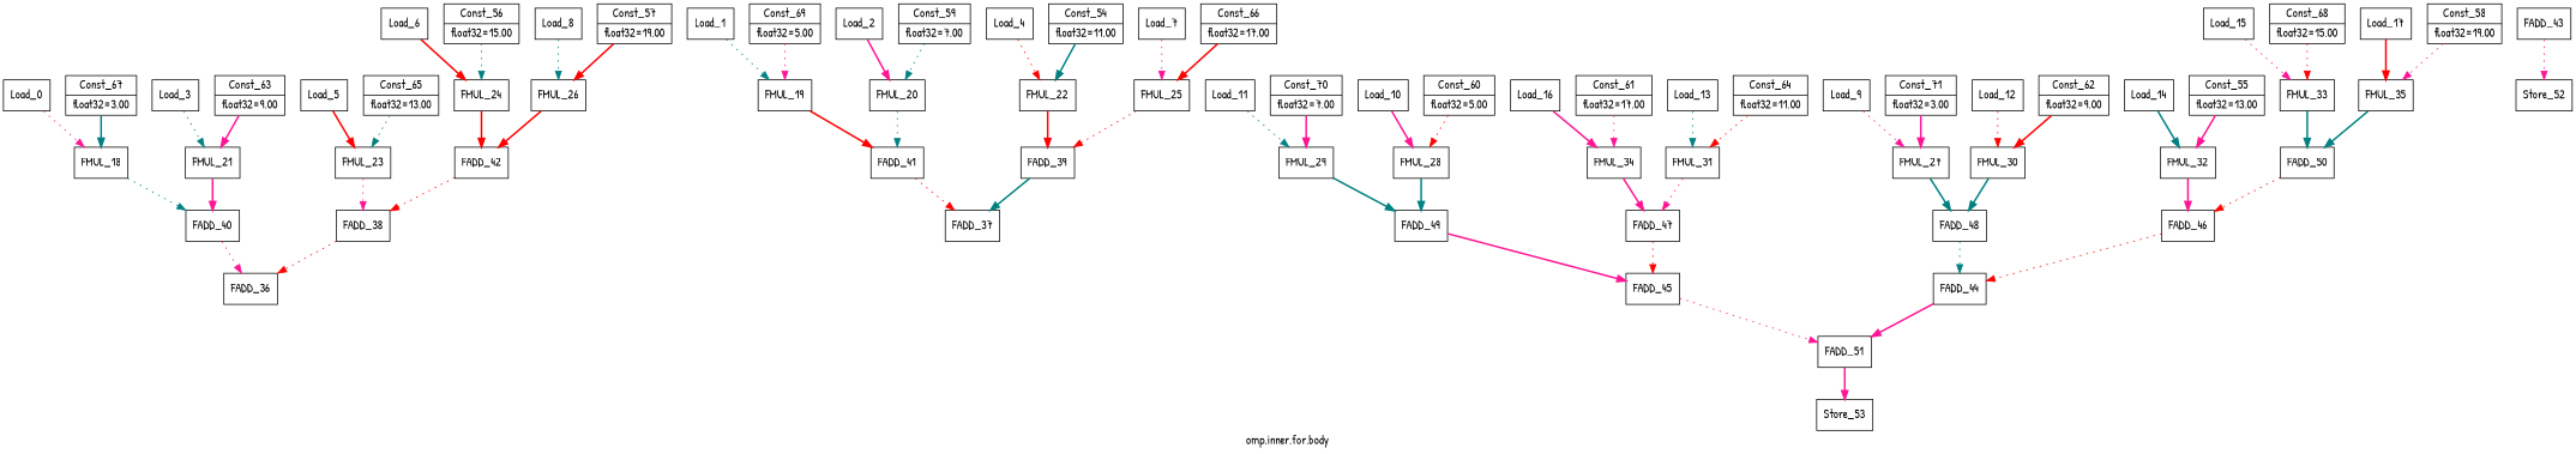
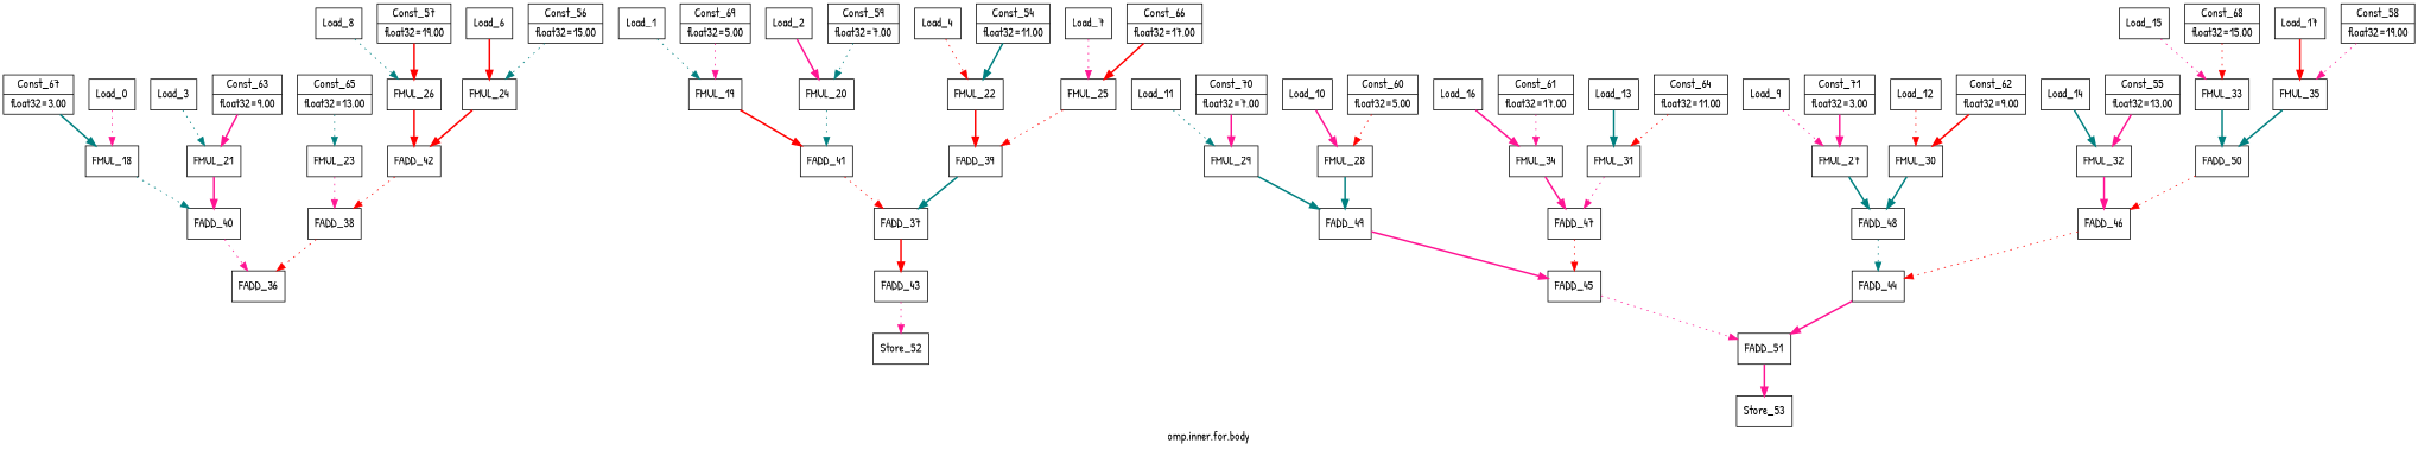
  strict digraph {
    fontname="Patrick Hand"
    label="omp.inner.for.body"
    node [fontname="Patrick Hand" opcode=input shape=record]
    edge [color=deeppink driver=outPinA fontname="Patrick Hand" load=inPinA style=bold]
    n1 [label="{Load_0}"]
    n2 [label="{FMUL_18}" opcode=FMUL type=op]
    n3 [label="{FADD_40}" opcode=FADD type=op]
    n4 [label="{Load_1}"]
    n5 [label="{FMUL_19}" opcode=FMUL type=op]
    n6 [label="{FADD_41}" opcode=FADD type=op]
    n7 [label="{Load_2}"]
    n8 [label="{FMUL_20}" opcode=FMUL type=op]
    n9 [label="{Load_3}"]
    n10 [label="{FMUL_21}" opcode=FMUL type=op]
    n11 [label="{Load_4}"]
    n12 [label="{FMUL_22}" opcode=FMUL type=op]
    n13 [label="{FADD_39}" opcode=FADD type=op]
-   n14 [label="{Load_5}"]
    n15 [label="{FMUL_23}" opcode=FMUL type=op]
    n16 [label="{FADD_38}" opcode=FADD type=op]
    n17 [label="{Load_6}"]
    n18 [label="{FMUL_24}" opcode=FMUL type=op]
    n19 [label="{FADD_42}" opcode=FADD type=op]
    n20 [label="{Load_7}"]
    n21 [label="{FMUL_25}" opcode=FMUL type=op]
    n22 [label="{Load_8}"]
    n23 [label="{FMUL_26}" opcode=FMUL type=op]
    n24 [label="{Load_9}"]
    n25 [label="{FMUL_27}" opcode=FMUL type=op]
    n26 [label="{FADD_48}" opcode=FADD type=op]
    n27 [label="{Load_10}"]
    n28 [label="{FMUL_28}" opcode=FMUL type=op]
    n29 [label="{FADD_49}" opcode=FADD type=op]
    n30 [label="{Load_11}"]
    n31 [label="{FMUL_29}" opcode=FMUL type=op]
    n32 [label="{Load_12}"]
    n33 [label="{FMUL_30}" opcode=FMUL type=op]
    n34 [label="{Load_13}"]
    n35 [label="{FMUL_31}" opcode=FMUL type=op]
    n36 [label="{FADD_47}" opcode=FADD type=op]
    n37 [label="{Load_14}"]
    n38 [label="{FMUL_32}" opcode=FMUL type=op]
    n39 [label="{FADD_46}" opcode=FADD type=op]
    n40 [label="{Load_15}"]
    n41 [label="{FMUL_33}" opcode=FMUL type=op]
    n42 [label="{FADD_50}" opcode=FADD type=op]
    n43 [label="{Load_16}"]
    n44 [label="{FMUL_34}" opcode=FMUL type=op]
    n45 [label="{Load_17}"]
    n46 [label="{FMUL_35}" opcode=FMUL type=op]
    n47 [label="{FADD_36}" opcode=FADD type=op]
    n48 [label="{FADD_37}" opcode=FADD type=op]
    n49 [label="{FADD_44}" opcode=FADD type=op]
    n50 [label="{FADD_45}" opcode=FADD type=op]
    n51 [label="{FADD_43}" opcode=FADD type=op]
    n52 [label="{Store_52}" opcode=output]
    n53 [label="{FADD_51}" opcode=FADD type=op]
    n54 [label="{Store_53}" opcode=output]
    n55 [constVal=1 float32=11.00 label="{Const_54|float32=11.00}" opcode=const]
    n56 [constVal=1 float32=13.00 label="{Const_55|float32=13.00}" opcode=const]
    n57 [constVal=1 float32=15.00 label="{Const_56|float32=15.00}" opcode=const]
    n58 [constVal=1 float32=19.00 label="{Const_57|float32=19.00}" opcode=const]
    n59 [constVal=1 float32=19.00 label="{Const_58|float32=19.00}" opcode=const]
    n60 [constVal=1 float32=7.00 label="{Const_59|float32=7.00}" opcode=const]
    n61 [constVal=1 float32=5.00 label="{Const_60|float32=5.00}" opcode=const]
    n62 [constVal=1 float32=17.00 label="{Const_61|float32=17.00}" opcode=const]
    n63 [constVal=1 float32=9.00 label="{Const_62|float32=9.00}" opcode=const]
    n64 [constVal=1 float32=9.00 label="{Const_63|float32=9.00}" opcode=const]
    n65 [constVal=1 float32=11.00 label="{Const_64|float32=11.00}" opcode=const]
    n66 [constVal=1 float32=13.00 label="{Const_65|float32=13.00}" opcode=const]
    n67 [constVal=1 float32=17.00 label="{Const_66|float32=17.00}" opcode=const]
    n68 [constVal=1 float32=3.00 label="{Const_67|float32=3.00}" opcode=const]
    n69 [constVal=1 float32=15.00 label="{Const_68|float32=15.00}" opcode=const]
    n70 [constVal=1 float32=5.00 label="{Const_69|float32=5.00}" opcode=const]
    n71 [constVal=1 float32=7.00 label="{Const_70|float32=7.00}" opcode=const]
    n72 [constVal=1 float32=3.00 label="{Const_71|float32=3.00}" opcode=const]
    n1 -> n2 [load=inPinB style=dotted]
    n2 -> n3 [color=teal load=inPinB style=dotted]
    n3 -> n47 [load=inPinB style=dotted]
    n4 -> n5 [color=teal load=inPinB style=dotted]
    n5 -> n6 [color=red load=inPinB]
    n6 -> n48 [color=red load=inPinB style=dotted]
    n7 -> n8 [load=inPinB]
    n8 -> n6 [color=teal style=dotted]
    n9 -> n10 [color=teal load=inPinB style=dotted]
    n10 -> n3
    n11 -> n12 [color=red load=inPinB style=dotted]
    n12 -> n13 [color=red load=inPinB]
    n13 -> n48 [color=teal]
-   n14 -> n15 [color=red load=inPinB]
    n15 -> n16 [load=inPinB style=dotted]
    n16 -> n47 [color=red style=dotted]
    n17 -> n18 [color=red load=inPinB]
    n18 -> n19 [color=red load=inPinB]
    n19 -> n16 [color=red style=dotted]
    n20 -> n21 [load=inPinB style=dotted]
    n21 -> n13 [color=red style=dotted]
    n22 -> n23 [color=teal load=inPinB style=dotted]
    n23 -> n19 [color=red]
    n24 -> n25 [load=inPinB style=dotted]
    n25 -> n26 [color=teal load=inPinB]
    n26 -> n49 [color=teal load=inPinB style=dotted]
    n27 -> n28 [load=inPinB]
    n28 -> n29 [color=teal load=inPinB]
    n29 -> n50 [load=inPinB]
    n30 -> n31 [color=teal load=inPinB style=dotted]
    n31 -> n29 [color=teal]
    n32 -> n33 [color=red load=inPinB style=dotted]
    n33 -> n26 [color=teal]
-   n34 -> n35 [color=teal load=inPinB style=dotted]
+   n34 -> n35 [color=teal load=inPinB]
    n35 -> n36 [load=inPinB style=dotted]
    n36 -> n50 [color=red style=dotted]
    n37 -> n38 [color=teal load=inPinB]
    n38 -> n39 [load=inPinB]
    n39 -> n49 [color=red style=dotted]
    n40 -> n41 [load=inPinB style=dotted]
    n41 -> n42 [color=teal load=inPinB]
    n42 -> n39 [color=red style=dotted]
    n43 -> n44 [load=inPinB]
    n44 -> n36
    n45 -> n46 [color=red load=inPinB]
    n46 -> n42 [color=teal]
+   n48 -> n51 [color=red load=inPinB]
    n49 -> n53
    n50 -> n53 [load=inPinB style=dotted]
    n51 -> n52 [style=dotted]
    n53 -> n54
    n55 -> n12 [color=teal]
    n56 -> n38
    n57 -> n18 [color=teal style=dotted]
    n58 -> n23 [color=red]
    n59 -> n46 [style=dotted]
    n60 -> n8 [color=teal style=dotted]
    n61 -> n28 [color=red style=dotted]
    n62 -> n44 [style=dotted]
    n63 -> n33 [color=red]
    n64 -> n10
    n65 -> n35 [color=red style=dotted]
    n66 -> n15 [color=teal style=dotted]
    n67 -> n21 [color=red]
    n68 -> n2 [color=teal]
    n69 -> n41 [color=red style=dotted]
    n70 -> n5 [style=dotted]
    n71 -> n31
    n72 -> n25
  }
